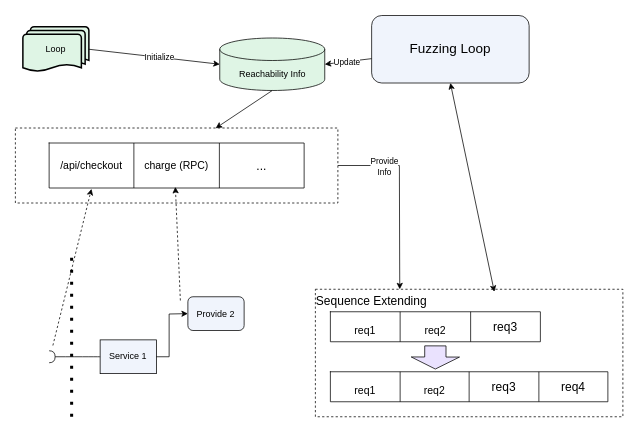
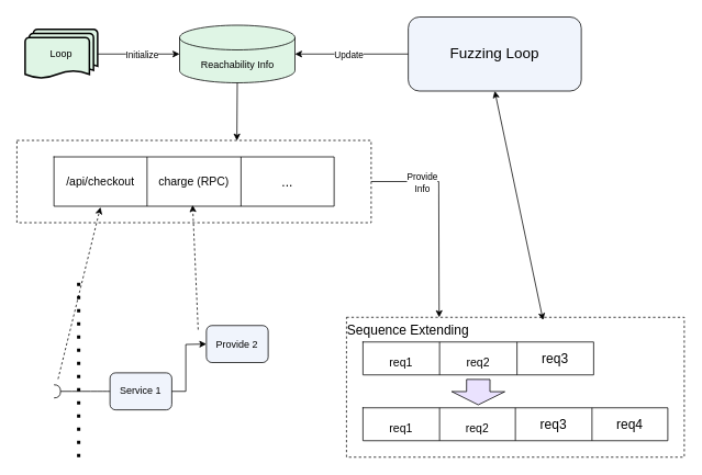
  <mxCell id="0" />
  <mxCell id="1" parent="0" />
  <mxCell id="2" value="" style="rounded=0;whiteSpace=wrap;html=1;fillColor=none;dashed=1;" vertex="1" parent="1"><mxGeometry x="420" y="385" width="410" height="170" as="geometry" /></mxCell>
  <mxCell id="3" value="" style="rounded=0;whiteSpace=wrap;html=1;fillColor=none;dashed=1;" parent="1" vertex="1"><mxGeometry x="20" y="170" width="430" height="100" as="geometry" /></mxCell>
- <mxCell id="4" value="Reachability Info" style="shape=cylinder3;whiteSpace=wrap;html=1;boundedLbl=1;backgroundOutline=1;size=15;fillColor=light-dark(#DFF5E5,#486850);" vertex="1" parent="1"><mxGeometry x="292.5" y="50" width="140" height="70" as="geometry" /></mxCell>
+ <mxCell id="4" value="Reachability Info" style="shape=cylinder3;whiteSpace=wrap;html=1;boundedLbl=1;backgroundOutline=1;size=15;fillColor=light-dark(#DFF5E5,#486850);" vertex="1" parent="1"><mxGeometry x="217.5" y="30" width="140" height="70" as="geometry" /></mxCell>
  <mxCell id="5" value="Loop" style="strokeWidth=2;html=1;shape=mxgraph.flowchart.multi-document;whiteSpace=wrap;fillColor=light-dark(#DFF5E5,#4B567C);" vertex="1" parent="1"><mxGeometry x="30" y="35" width="88" height="60" as="geometry" /></mxCell>
  <mxCell id="6" value="" style="endArrow=classic;html=1;rounded=0;exitX=1;exitY=0.5;exitDx=0;exitDy=0;exitPerimeter=0;entryX=0;entryY=0.5;entryDx=0;entryDy=0;entryPerimeter=0;" edge="1" parent="1" source="5" target="4"><mxGeometry width="50" height="50" relative="1" as="geometry"><mxPoint x="640" y="290" as="sourcePoint" /><mxPoint x="690" y="240" as="targetPoint" /></mxGeometry></mxCell>
  <mxCell id="7" value="Initialize" style="edgeLabel;html=1;align=center;verticalAlign=middle;resizable=0;points=[];" vertex="1" connectable="0" parent="6"><mxGeometry x="0.065" relative="1" as="geometry"><mxPoint as="offset" /></mxGeometry></mxCell>
  <mxCell id="8" value="" style="shape=table;startSize=0;container=1;collapsible=0;childLayout=tableLayout;fontSize=16;" vertex="1" parent="1"><mxGeometry x="65" y="190" width="340" height="60" as="geometry" /></mxCell>
  <mxCell id="9" value="" style="shape=tableRow;horizontal=0;startSize=0;swimlaneHead=0;swimlaneBody=0;strokeColor=inherit;top=0;left=0;bottom=0;right=0;collapsible=0;dropTarget=0;fillColor=none;points=[[0,0.5],[1,0.5]];portConstraint=eastwest;fontSize=16;" vertex="1" parent="8"><mxGeometry width="340" height="60" as="geometry" /></mxCell>
  <mxCell id="10" value="&lt;div style=&quot;font-size: 14px;&quot;&gt;&lt;p&gt;/api/checkout&lt;/p&gt;&lt;/div&gt;&lt;span style=&quot;white-space-collapse: preserve;&quot;&gt;&lt;/span&gt;" style="shape=partialRectangle;html=1;whiteSpace=wrap;connectable=0;strokeColor=inherit;overflow=hidden;fillColor=none;top=0;left=0;bottom=0;right=0;pointerEvents=1;fontSize=16;" vertex="1" parent="9"><mxGeometry width="113" height="60" as="geometry"><mxRectangle width="113" height="60" as="alternateBounds" /></mxGeometry></mxCell>
  <mxCell id="11" value="&lt;div style=&quot;font-size: 14px;&quot;&gt;&lt;p&gt;charge (RPC)&lt;/p&gt;&lt;/div&gt;&lt;span style=&quot;white-space-collapse: preserve;&quot;&gt;&lt;/span&gt;" style="shape=partialRectangle;html=1;whiteSpace=wrap;connectable=0;strokeColor=inherit;overflow=hidden;fillColor=none;top=0;left=0;bottom=0;right=0;pointerEvents=1;fontSize=16;" vertex="1" parent="9"><mxGeometry x="113" width="114" height="60" as="geometry"><mxRectangle width="114" height="60" as="alternateBounds" /></mxGeometry></mxCell>
  <mxCell id="12" value="..." style="shape=partialRectangle;html=1;whiteSpace=wrap;connectable=0;strokeColor=inherit;overflow=hidden;fillColor=none;top=0;left=0;bottom=0;right=0;pointerEvents=1;fontSize=16;" vertex="1" parent="9"><mxGeometry x="227" width="113" height="60" as="geometry"><mxRectangle width="113" height="60" as="alternateBounds" /></mxGeometry></mxCell>
  <mxCell id="13" value="" style="endArrow=none;dashed=1;html=1;dashPattern=1 3;strokeWidth=4;rounded=0;" edge="1" parent="1"><mxGeometry width="50" height="50" relative="1" as="geometry"><mxPoint x="95" y="555" as="sourcePoint" /><mxPoint x="95" y="335" as="targetPoint" /></mxGeometry></mxCell>
- <mxCell id="14" value="Service 1" style="whiteSpace=wrap;html=1;fillColor=light-dark(#F0F4FC,#3B4453);rounded=0;" vertex="1" parent="1"><mxGeometry x="133" y="452.5" width="75" height="45" as="geometry" /></mxCell>
+ <mxCell id="14" value="Service 1" style="rounded=1;whiteSpace=wrap;html=1;fillColor=light-dark(#F0F4FC,#3B4453);" vertex="1" parent="1"><mxGeometry x="133" y="452.5" width="75" height="45" as="geometry" /></mxCell>
  <mxCell id="15" value="Provide 2" style="rounded=1;whiteSpace=wrap;html=1;fillColor=light-dark(#F0F4FC,#3B4453);" vertex="1" parent="1"><mxGeometry x="250" y="395" width="75" height="45" as="geometry" /></mxCell>
  <mxCell id="16" value="" style="rounded=0;orthogonalLoop=1;jettySize=auto;html=1;endArrow=halfCircle;endFill=0;endSize=6;strokeWidth=1;sketch=0;fontSize=12;curved=1;exitX=0;exitY=0.5;exitDx=0;exitDy=0;" edge="1" parent="1" source="14"><mxGeometry relative="1" as="geometry"><mxPoint x="510" y="390" as="sourcePoint" /><mxPoint x="65" y="475" as="targetPoint" /></mxGeometry></mxCell>
  <mxCell id="17" value="" style="ellipse;whiteSpace=wrap;html=1;align=center;aspect=fixed;fillColor=none;strokeColor=none;resizable=0;perimeter=centerPerimeter;rotatable=0;allowArrows=0;points=[];outlineConnect=1;" vertex="1" parent="1"><mxGeometry x="55" y="462.5" width="10" height="10" as="geometry" /></mxCell>
  <mxCell id="18" value="" style="endArrow=classic;html=1;rounded=0;exitX=1;exitY=0.5;exitDx=0;exitDy=0;entryX=0;entryY=0.5;entryDx=0;entryDy=0;" edge="1" parent="1" source="14" target="15"><mxGeometry width="50" height="50" relative="1" as="geometry"><mxPoint x="385" y="435" as="sourcePoint" /><mxPoint x="435" y="385" as="targetPoint" /><Array as="points"><mxPoint x="225" y="475" /><mxPoint x="225" y="418" /></Array></mxGeometry></mxCell>
  <mxCell id="19" value="" style="endArrow=classic;html=1;rounded=0;entryX=0.166;entryY=1.02;entryDx=0;entryDy=0;entryPerimeter=0;dashed=1;" edge="1" parent="1" target="9"><mxGeometry width="50" height="50" relative="1" as="geometry"><mxPoint x="70" y="460" as="sourcePoint" /><mxPoint x="395" y="320" as="targetPoint" /></mxGeometry></mxCell>
  <mxCell id="20" value="" style="endArrow=classic;html=1;rounded=0;entryX=0.495;entryY=0.977;entryDx=0;entryDy=0;entryPerimeter=0;dashed=1;" edge="1" parent="1" target="9"><mxGeometry width="50" height="50" relative="1" as="geometry"><mxPoint x="240" y="400" as="sourcePoint" /><mxPoint x="131" y="261" as="targetPoint" /></mxGeometry></mxCell>
  <mxCell id="21" value="" style="endArrow=classic;html=1;rounded=0;exitX=0.5;exitY=1;exitDx=0;exitDy=0;exitPerimeter=0;entryX=0.621;entryY=0.003;entryDx=0;entryDy=0;entryPerimeter=0;" edge="1" parent="1" source="4" target="3"><mxGeometry width="50" height="50" relative="1" as="geometry"><mxPoint x="560" y="180" as="sourcePoint" /><mxPoint x="290" y="169" as="targetPoint" /></mxGeometry></mxCell>
  <mxCell id="22" value="&lt;font style=&quot;font-size: 18px;&quot;&gt;Fuzzing Loop&lt;/font&gt;" style="rounded=1;whiteSpace=wrap;html=1;fillColor=light-dark(#F0F4FC,#3B4453);" vertex="1" parent="1"><mxGeometry x="495" y="20" width="210" height="90" as="geometry" /></mxCell>
  <mxCell id="23" value="" style="endArrow=classic;html=1;rounded=0;entryX=1;entryY=0.5;entryDx=0;entryDy=0;entryPerimeter=0;" edge="1" parent="1" source="22" target="4"><mxGeometry width="50" height="50" relative="1" as="geometry"><mxPoint x="128" y="75" as="sourcePoint" /><mxPoint x="420" y="75" as="targetPoint" /></mxGeometry></mxCell>
  <mxCell id="24" value="Update" style="edgeLabel;html=1;align=center;verticalAlign=middle;resizable=0;points=[];" vertex="1" connectable="0" parent="23"><mxGeometry x="0.065" relative="1" as="geometry"><mxPoint as="offset" /></mxGeometry></mxCell>
  <mxCell id="25" value="" style="shape=table;startSize=0;container=1;collapsible=0;childLayout=tableLayout;fontSize=16;" vertex="1" parent="1"><mxGeometry x="440" y="415" width="280" height="40" as="geometry" /></mxCell>
  <mxCell id="26" value="" style="shape=tableRow;horizontal=0;startSize=0;swimlaneHead=0;swimlaneBody=0;strokeColor=inherit;top=0;left=0;bottom=0;right=0;collapsible=0;dropTarget=0;fillColor=none;points=[[0,0.5],[1,0.5]];portConstraint=eastwest;fontSize=16;" vertex="1" parent="25"><mxGeometry width="280" height="40" as="geometry" /></mxCell>
  <mxCell id="27" value="&lt;div style=&quot;font-size: 14px;&quot;&gt;&lt;p&gt;req1&lt;/p&gt;&lt;/div&gt;&lt;span style=&quot;white-space-collapse: preserve;&quot;&gt;&lt;/span&gt;" style="shape=partialRectangle;html=1;whiteSpace=wrap;connectable=0;strokeColor=inherit;overflow=hidden;fillColor=none;top=0;left=0;bottom=0;right=0;pointerEvents=1;fontSize=16;" vertex="1" parent="26"><mxGeometry width="93" height="40" as="geometry"><mxRectangle width="93" height="40" as="alternateBounds" /></mxGeometry></mxCell>
  <mxCell id="28" value="&lt;div style=&quot;font-size: 14px;&quot;&gt;&lt;p&gt;req2&lt;/p&gt;&lt;/div&gt;&lt;span style=&quot;white-space-collapse: preserve;&quot;&gt;&lt;/span&gt;" style="shape=partialRectangle;html=1;whiteSpace=wrap;connectable=0;strokeColor=inherit;overflow=hidden;fillColor=none;top=0;left=0;bottom=0;right=0;pointerEvents=1;fontSize=16;" vertex="1" parent="26"><mxGeometry x="93" width="94" height="40" as="geometry"><mxRectangle width="94" height="40" as="alternateBounds" /></mxGeometry></mxCell>
  <mxCell id="29" value="req3" style="shape=partialRectangle;html=1;whiteSpace=wrap;connectable=0;strokeColor=inherit;overflow=hidden;fillColor=none;top=0;left=0;bottom=0;right=0;pointerEvents=1;fontSize=16;" vertex="1" parent="26"><mxGeometry x="187" width="93" height="40" as="geometry"><mxRectangle width="93" height="40" as="alternateBounds" /></mxGeometry></mxCell>
  <mxCell id="30" value="" style="shape=table;startSize=0;container=1;collapsible=0;childLayout=tableLayout;fontSize=16;" vertex="1" parent="1"><mxGeometry x="440" y="495" width="370" height="40" as="geometry" /></mxCell>
  <mxCell id="31" value="" style="shape=tableRow;horizontal=0;startSize=0;swimlaneHead=0;swimlaneBody=0;strokeColor=inherit;top=0;left=0;bottom=0;right=0;collapsible=0;dropTarget=0;fillColor=none;points=[[0,0.5],[1,0.5]];portConstraint=eastwest;fontSize=16;" vertex="1" parent="30"><mxGeometry width="370" height="40" as="geometry" /></mxCell>
  <mxCell id="32" value="&lt;div style=&quot;font-size: 14px;&quot;&gt;&lt;p&gt;req1&lt;/p&gt;&lt;/div&gt;&lt;span style=&quot;white-space-collapse: preserve;&quot;&gt;&lt;/span&gt;" style="shape=partialRectangle;html=1;whiteSpace=wrap;connectable=0;strokeColor=inherit;overflow=hidden;fillColor=none;top=0;left=0;bottom=0;right=0;pointerEvents=1;fontSize=16;" vertex="1" parent="31"><mxGeometry width="93" height="40" as="geometry"><mxRectangle width="93" height="40" as="alternateBounds" /></mxGeometry></mxCell>
  <mxCell id="33" value="&lt;div style=&quot;font-size: 14px;&quot;&gt;&lt;p&gt;req2&lt;/p&gt;&lt;/div&gt;&lt;span style=&quot;white-space-collapse: preserve;&quot;&gt;&lt;/span&gt;" style="shape=partialRectangle;html=1;whiteSpace=wrap;connectable=0;strokeColor=inherit;overflow=hidden;fillColor=none;top=0;left=0;bottom=0;right=0;pointerEvents=1;fontSize=16;" vertex="1" parent="31"><mxGeometry x="93" width="92" height="40" as="geometry"><mxRectangle width="92" height="40" as="alternateBounds" /></mxGeometry></mxCell>
  <mxCell id="34" value="req3" style="shape=partialRectangle;html=1;whiteSpace=wrap;connectable=0;strokeColor=inherit;overflow=hidden;fillColor=none;top=0;left=0;bottom=0;right=0;pointerEvents=1;fontSize=16;" vertex="1" parent="31"><mxGeometry x="185" width="93" height="40" as="geometry"><mxRectangle width="93" height="40" as="alternateBounds" /></mxGeometry></mxCell>
  <mxCell id="35" value="req4" style="shape=partialRectangle;html=1;whiteSpace=wrap;connectable=0;strokeColor=inherit;overflow=hidden;fillColor=none;top=0;left=0;bottom=0;right=0;pointerEvents=1;fontSize=16;" vertex="1" parent="31"><mxGeometry x="278" width="92" height="40" as="geometry"><mxRectangle width="92" height="40" as="alternateBounds" /></mxGeometry></mxCell>
  <mxCell id="36" value="" style="shape=flexArrow;endArrow=classic;html=1;rounded=0;strokeColor=#000000;fillColor=light-dark(#EAE2FE,#564C6E);endWidth=35.005;endSize=5.012;entryX=0.372;entryY=-0.073;entryDx=0;entryDy=0;entryPerimeter=0;width=28.403;" edge="1" parent="1"><mxGeometry width="50" height="50" relative="1" as="geometry"><mxPoint x="580" y="460" as="sourcePoint" /><mxPoint x="579.92" y="491.88" as="targetPoint" /></mxGeometry></mxCell>
  <mxCell id="37" value="" style="endArrow=classic;html=1;rounded=0;exitX=1;exitY=0.5;exitDx=0;exitDy=0;entryX=0.75;entryY=0;entryDx=0;entryDy=0;" edge="1" parent="1" source="3" target="39"><mxGeometry width="50" height="50" relative="1" as="geometry"><mxPoint x="485" y="340" as="sourcePoint" /><mxPoint x="665" y="370" as="targetPoint" /><Array as="points"><mxPoint x="532" y="220" /></Array></mxGeometry></mxCell>
  <mxCell id="38" value="Provide&lt;div&gt;Info&lt;/div&gt;" style="edgeLabel;html=1;align=center;verticalAlign=middle;resizable=0;points=[];" vertex="1" connectable="0" parent="37"><mxGeometry x="-0.509" y="-1" relative="1" as="geometry"><mxPoint as="offset" /></mxGeometry></mxCell>
  <mxCell id="39" value="Sequence Extending" style="text;html=1;align=center;verticalAlign=middle;whiteSpace=wrap;rounded=0;fontSize=16;" vertex="1" parent="1"><mxGeometry x="420" y="385" width="150" height="30" as="geometry" /></mxCell>
  <mxCell id="40" value="" style="endArrow=classic;startArrow=classic;html=1;rounded=0;entryX=0.5;entryY=1;entryDx=0;entryDy=0;exitX=0.582;exitY=0.02;exitDx=0;exitDy=0;exitPerimeter=0;" edge="1" parent="1" source="2" target="22"><mxGeometry width="50" height="50" relative="1" as="geometry"><mxPoint x="820" y="278" as="sourcePoint" /><mxPoint x="730" y="330" as="targetPoint" /></mxGeometry></mxCell>
